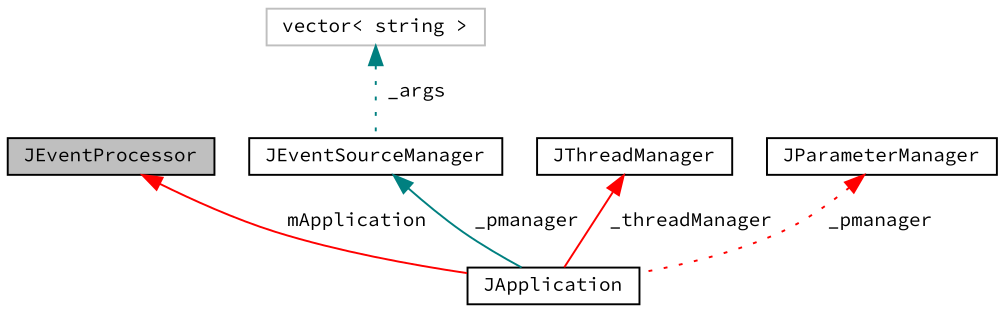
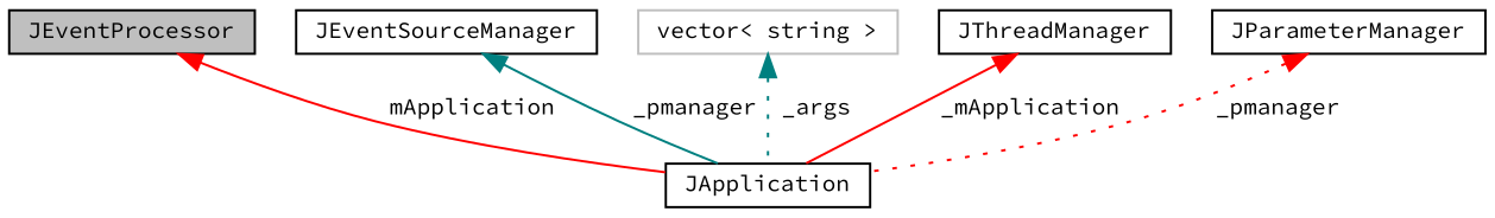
  digraph {
    fontname="Source Code Pro"
    node [color=black fillcolor=white fontname="Source Code Pro" fontsize=10 shape=record style=filled]
    edge [color=red dir=back fontname="Source Code Pro" fontsize=10 labelfontname=Helvetica labelfontsize=10 style=solid]
    n1 [fillcolor=grey75 fontcolor=black height=0.2 label=JEventProcessor width=0.4]
    n2 [height=0.2 label=JApplication width=0.4]
    n3 [height=0.2 label=JEventSourceManager width=0.4]
    n4 [color=grey75 height=0.2 label="vector\< string \>" width=0.4]
    n5 [height=0.2 label=JThreadManager width=0.4]
    n6 [height=0.2 label=JParameterManager width=0.4]
    n1 -> n2 [label=" mApplication"]
    n3 -> n2 [color=teal label=" _pmanager"]
-   n4 -> n3 [color=teal label=" _args" style=dotted]
-   n5 -> n2 [label=" _threadManager"]
+   n4 -> n2 [color=teal label=" _args" style=dotted]
+   n5 -> n2 [label=" _mApplication"]
    n6 -> n2 [label=" _pmanager" style=dotted]
  }
